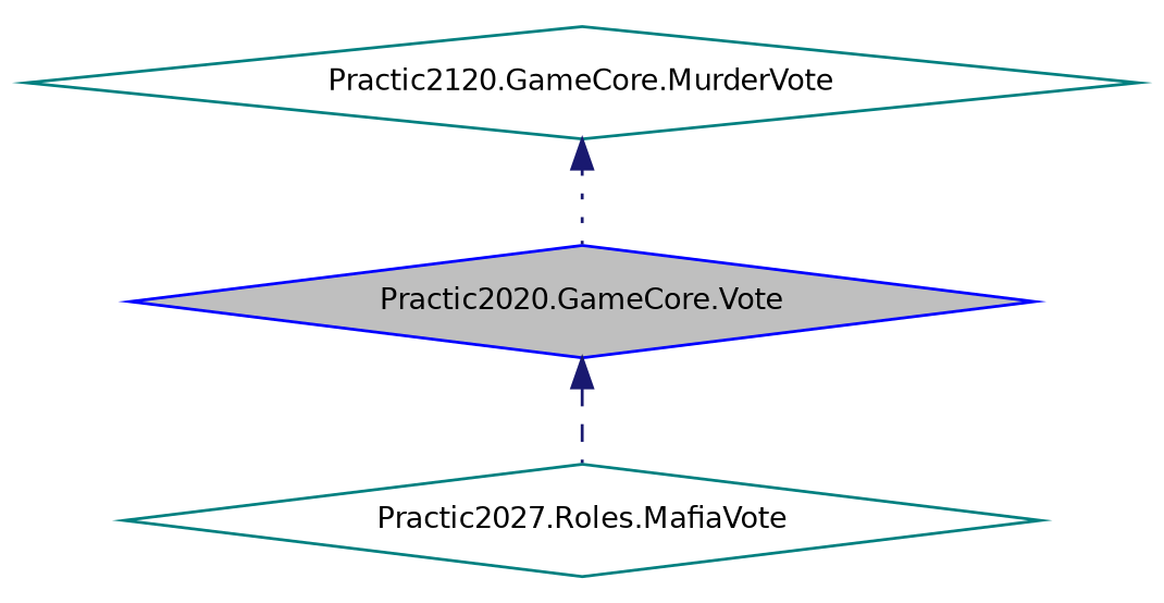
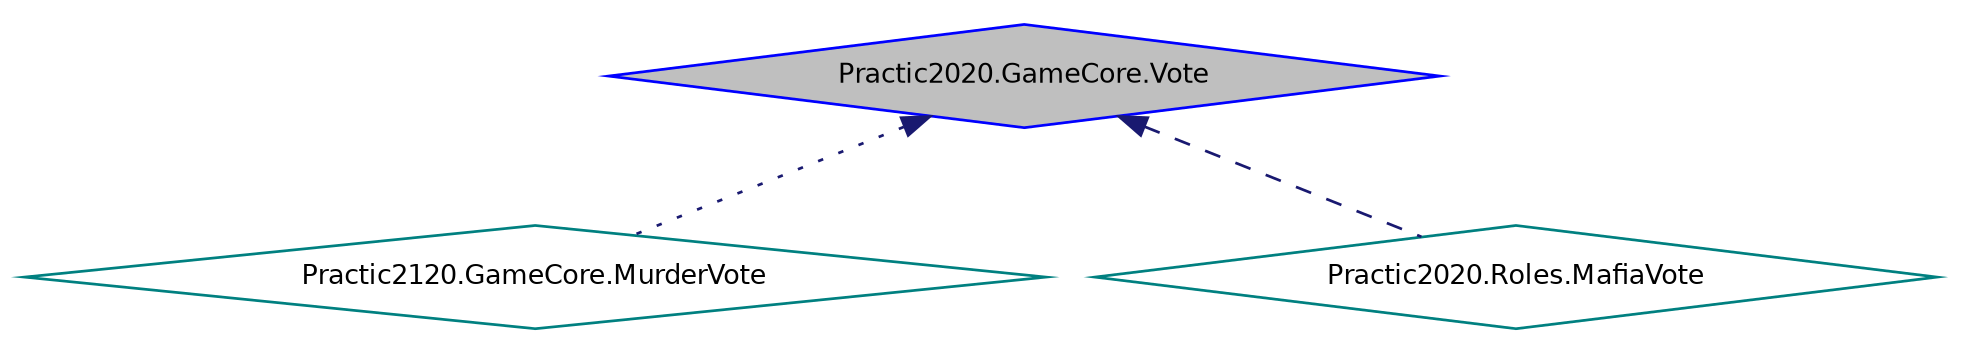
  digraph {
    node [color=teal fillcolor=white fontname=Helvetica fontsize=10 shape=diamond style=filled]
    edge [color=midnightblue dir=back fontname=Helvetica fontsize=10 labelfontname=Helvetica labelfontsize=10]
    n1 [color=blue fillcolor=grey75 fontcolor=black height=0.2 label="Practic2020.GameCore.Vote" width=0.4]
    n2 [height=0.2 label="Practic2120.GameCore.MurderVote" width=0.4]
-   n3 [height=0.2 label="Practic2027.Roles.MafiaVote" width=0.4]
-   n2 -> n1 [style=dotted]
+   n3 [height=0.2 label="Practic2020.Roles.MafiaVote" width=0.4]
+   n1 -> n2 [style=dotted]
    n1 -> n3 [style=dashed]
  }
